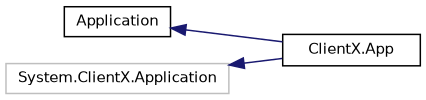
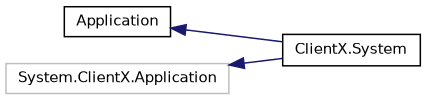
  digraph {
    rankdir=LR
    node [color=black fillcolor=white fontname=Helvetica fontsize=10 shape=record style=filled]
    edge [color=midnightblue dir=back fontname=Helvetica fontsize=10 labelfontname=Helvetica labelfontsize=10 style=solid]
    n1 [height=0.2 label=Application width=0.4]
-   n2 [height=0.2 label="ClientX.App" width=0.4]
+   n2 [height=0.2 label="ClientX.System" width=0.4]
    n3 [color=grey75 height=0.2 label="System.ClientX.Application" width=0.4]
    n1 -> n2
    n3 -> n2
  }
